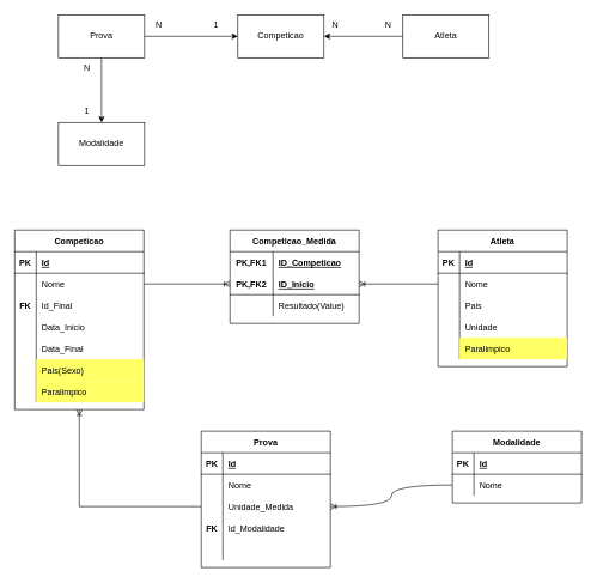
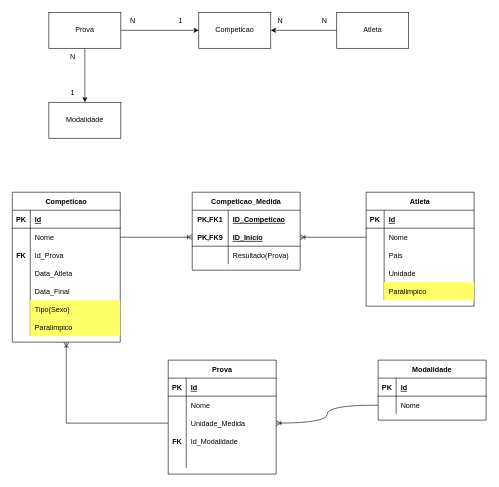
  <mxCell id="0" />
  <mxCell id="1" parent="0" />
  <mxCell id="2" value="Competicao" style="shape=table;startSize=30;container=1;collapsible=1;childLayout=tableLayout;fixedRows=1;rowLines=0;fontStyle=1;align=center;resizeLast=1;" vertex="1" parent="1"><mxGeometry x="20" y="320" width="180" height="250" as="geometry" /></mxCell>
  <mxCell id="3" value="" style="shape=tableRow;horizontal=0;startSize=0;swimlaneHead=0;swimlaneBody=0;fillColor=none;collapsible=0;dropTarget=0;points=[[0,0.5],[1,0.5]];portConstraint=eastwest;top=0;left=0;right=0;bottom=1;" vertex="1" parent="2"><mxGeometry y="30" width="180" height="30" as="geometry" /></mxCell>
  <mxCell id="4" value="PK" style="shape=partialRectangle;connectable=0;fillColor=none;top=0;left=0;bottom=0;right=0;fontStyle=1;overflow=hidden;" vertex="1" parent="3"><mxGeometry width="30" height="30" as="geometry"><mxRectangle width="30" height="30" as="alternateBounds" /></mxGeometry></mxCell>
  <mxCell id="5" value="Id" style="shape=partialRectangle;connectable=0;fillColor=none;top=0;left=0;bottom=0;right=0;align=left;spacingLeft=6;fontStyle=5;overflow=hidden;" vertex="1" parent="3"><mxGeometry x="30" width="150" height="30" as="geometry"><mxRectangle width="150" height="30" as="alternateBounds" /></mxGeometry></mxCell>
  <mxCell id="6" value="" style="shape=tableRow;horizontal=0;startSize=0;swimlaneHead=0;swimlaneBody=0;fillColor=none;collapsible=0;dropTarget=0;points=[[0,0.5],[1,0.5]];portConstraint=eastwest;top=0;left=0;right=0;bottom=0;" vertex="1" parent="2"><mxGeometry y="60" width="180" height="30" as="geometry" /></mxCell>
  <mxCell id="7" value="" style="shape=partialRectangle;connectable=0;fillColor=none;top=0;left=0;bottom=0;right=0;editable=1;overflow=hidden;" vertex="1" parent="6"><mxGeometry width="30" height="30" as="geometry"><mxRectangle width="30" height="30" as="alternateBounds" /></mxGeometry></mxCell>
  <mxCell id="8" value="Nome" style="shape=partialRectangle;connectable=0;fillColor=none;top=0;left=0;bottom=0;right=0;align=left;spacingLeft=6;overflow=hidden;" vertex="1" parent="6"><mxGeometry x="30" width="150" height="30" as="geometry"><mxRectangle width="150" height="30" as="alternateBounds" /></mxGeometry></mxCell>
  <mxCell id="9" value="" style="shape=tableRow;horizontal=0;startSize=0;swimlaneHead=0;swimlaneBody=0;fillColor=none;collapsible=0;dropTarget=0;points=[[0,0.5],[1,0.5]];portConstraint=eastwest;top=0;left=0;right=0;bottom=0;" vertex="1" parent="2"><mxGeometry y="90" width="180" height="30" as="geometry" /></mxCell>
  <mxCell id="10" value="FK" style="shape=partialRectangle;connectable=0;fillColor=none;top=0;left=0;bottom=0;right=0;editable=1;overflow=hidden;fontStyle=1" vertex="1" parent="9"><mxGeometry width="30" height="30" as="geometry"><mxRectangle width="30" height="30" as="alternateBounds" /></mxGeometry></mxCell>
- <mxCell id="11" value="Id_Final" style="shape=partialRectangle;connectable=0;fillColor=none;top=0;left=0;bottom=0;right=0;align=left;spacingLeft=6;overflow=hidden;" vertex="1" parent="9"><mxGeometry x="30" width="150" height="30" as="geometry"><mxRectangle width="150" height="30" as="alternateBounds" /></mxGeometry></mxCell>
+ <mxCell id="11" value="Id_Prova" style="shape=partialRectangle;connectable=0;fillColor=none;top=0;left=0;bottom=0;right=0;align=left;spacingLeft=6;overflow=hidden;" vertex="1" parent="9"><mxGeometry x="30" width="150" height="30" as="geometry"><mxRectangle width="150" height="30" as="alternateBounds" /></mxGeometry></mxCell>
  <mxCell id="12" value="" style="shape=tableRow;horizontal=0;startSize=0;swimlaneHead=0;swimlaneBody=0;fillColor=none;collapsible=0;dropTarget=0;points=[[0,0.5],[1,0.5]];portConstraint=eastwest;top=0;left=0;right=0;bottom=0;" vertex="1" parent="2"><mxGeometry y="120" width="180" height="30" as="geometry" /></mxCell>
  <mxCell id="13" value="" style="shape=partialRectangle;connectable=0;fillColor=none;top=0;left=0;bottom=0;right=0;editable=1;overflow=hidden;" vertex="1" parent="12"><mxGeometry width="30" height="30" as="geometry"><mxRectangle width="30" height="30" as="alternateBounds" /></mxGeometry></mxCell>
- <mxCell id="14" value="Data_Inicio" style="shape=partialRectangle;connectable=0;fillColor=none;top=0;left=0;bottom=0;right=0;align=left;spacingLeft=6;overflow=hidden;" vertex="1" parent="12"><mxGeometry x="30" width="150" height="30" as="geometry"><mxRectangle width="150" height="30" as="alternateBounds" /></mxGeometry></mxCell>
+ <mxCell id="14" value="Data_Atleta" style="shape=partialRectangle;connectable=0;fillColor=none;top=0;left=0;bottom=0;right=0;align=left;spacingLeft=6;overflow=hidden;" vertex="1" parent="12"><mxGeometry x="30" width="150" height="30" as="geometry"><mxRectangle width="150" height="30" as="alternateBounds" /></mxGeometry></mxCell>
  <mxCell id="15" value="" style="shape=tableRow;horizontal=0;startSize=0;swimlaneHead=0;swimlaneBody=0;fillColor=none;collapsible=0;dropTarget=0;points=[[0,0.5],[1,0.5]];portConstraint=eastwest;top=0;left=0;right=0;bottom=0;" vertex="1" parent="2"><mxGeometry y="150" width="180" height="30" as="geometry" /></mxCell>
  <mxCell id="16" value="" style="shape=partialRectangle;connectable=0;fillColor=none;top=0;left=0;bottom=0;right=0;editable=1;overflow=hidden;" vertex="1" parent="15"><mxGeometry width="30" height="30" as="geometry"><mxRectangle width="30" height="30" as="alternateBounds" /></mxGeometry></mxCell>
  <mxCell id="17" value="Data_Final" style="shape=partialRectangle;connectable=0;fillColor=none;top=0;left=0;bottom=0;right=0;align=left;spacingLeft=6;overflow=hidden;" vertex="1" parent="15"><mxGeometry x="30" width="150" height="30" as="geometry"><mxRectangle width="150" height="30" as="alternateBounds" /></mxGeometry></mxCell>
  <mxCell id="18" value="" style="shape=tableRow;horizontal=0;startSize=0;swimlaneHead=0;swimlaneBody=0;fillColor=none;collapsible=0;dropTarget=0;points=[[0,0.5],[1,0.5]];portConstraint=eastwest;top=0;left=0;right=0;bottom=0;" vertex="1" parent="2"><mxGeometry y="180" width="180" height="30" as="geometry" /></mxCell>
  <mxCell id="19" value="" style="shape=partialRectangle;connectable=0;fillColor=none;top=0;left=0;bottom=0;right=0;editable=1;overflow=hidden;" vertex="1" parent="18"><mxGeometry width="30" height="30" as="geometry"><mxRectangle width="30" height="30" as="alternateBounds" /></mxGeometry></mxCell>
- <mxCell id="20" value="Pais(Sexo)" style="shape=partialRectangle;connectable=0;fillColor=#FFFF66;top=0;left=0;bottom=0;right=0;align=left;spacingLeft=6;overflow=hidden;" vertex="1" parent="18"><mxGeometry x="30" width="150" height="30" as="geometry"><mxRectangle width="150" height="30" as="alternateBounds" /></mxGeometry></mxCell>
+ <mxCell id="20" value="Tipo(Sexo)" style="shape=partialRectangle;connectable=0;fillColor=#FFFF66;top=0;left=0;bottom=0;right=0;align=left;spacingLeft=6;overflow=hidden;" vertex="1" parent="18"><mxGeometry x="30" width="150" height="30" as="geometry"><mxRectangle width="150" height="30" as="alternateBounds" /></mxGeometry></mxCell>
  <mxCell id="21" value="" style="shape=tableRow;horizontal=0;startSize=0;swimlaneHead=0;swimlaneBody=0;fillColor=none;collapsible=0;dropTarget=0;points=[[0,0.5],[1,0.5]];portConstraint=eastwest;top=0;left=0;right=0;bottom=0;" vertex="1" parent="2"><mxGeometry y="210" width="180" height="30" as="geometry" /></mxCell>
  <mxCell id="22" value="" style="shape=partialRectangle;connectable=0;fillColor=none;top=0;left=0;bottom=0;right=0;editable=1;overflow=hidden;" vertex="1" parent="21"><mxGeometry width="30" height="30" as="geometry"><mxRectangle width="30" height="30" as="alternateBounds" /></mxGeometry></mxCell>
  <mxCell id="23" value="Paralimpico" style="shape=partialRectangle;connectable=0;fillColor=#FFFF66;top=0;left=0;bottom=0;right=0;align=left;spacingLeft=6;overflow=hidden;" vertex="1" parent="21"><mxGeometry x="30" width="150" height="30" as="geometry"><mxRectangle width="150" height="30" as="alternateBounds" /></mxGeometry></mxCell>
  <mxCell id="24" value="Atleta" style="shape=table;startSize=30;container=1;collapsible=1;childLayout=tableLayout;fixedRows=1;rowLines=0;fontStyle=1;align=center;resizeLast=1;" vertex="1" parent="1"><mxGeometry x="610" y="320" width="180" height="190" as="geometry" /></mxCell>
  <mxCell id="25" value="" style="shape=tableRow;horizontal=0;startSize=0;swimlaneHead=0;swimlaneBody=0;fillColor=none;collapsible=0;dropTarget=0;points=[[0,0.5],[1,0.5]];portConstraint=eastwest;top=0;left=0;right=0;bottom=1;" vertex="1" parent="24"><mxGeometry y="30" width="180" height="30" as="geometry" /></mxCell>
  <mxCell id="26" value="PK" style="shape=partialRectangle;connectable=0;fillColor=none;top=0;left=0;bottom=0;right=0;fontStyle=1;overflow=hidden;" vertex="1" parent="25"><mxGeometry width="30" height="30" as="geometry"><mxRectangle width="30" height="30" as="alternateBounds" /></mxGeometry></mxCell>
  <mxCell id="27" value="Id" style="shape=partialRectangle;connectable=0;fillColor=none;top=0;left=0;bottom=0;right=0;align=left;spacingLeft=6;fontStyle=5;overflow=hidden;" vertex="1" parent="25"><mxGeometry x="30" width="150" height="30" as="geometry"><mxRectangle width="150" height="30" as="alternateBounds" /></mxGeometry></mxCell>
  <mxCell id="28" value="" style="shape=tableRow;horizontal=0;startSize=0;swimlaneHead=0;swimlaneBody=0;fillColor=none;collapsible=0;dropTarget=0;points=[[0,0.5],[1,0.5]];portConstraint=eastwest;top=0;left=0;right=0;bottom=0;" vertex="1" parent="24"><mxGeometry y="60" width="180" height="30" as="geometry" /></mxCell>
  <mxCell id="29" value="" style="shape=partialRectangle;connectable=0;fillColor=none;top=0;left=0;bottom=0;right=0;editable=1;overflow=hidden;" vertex="1" parent="28"><mxGeometry width="30" height="30" as="geometry"><mxRectangle width="30" height="30" as="alternateBounds" /></mxGeometry></mxCell>
  <mxCell id="30" value="Nome" style="shape=partialRectangle;connectable=0;fillColor=none;top=0;left=0;bottom=0;right=0;align=left;spacingLeft=6;overflow=hidden;" vertex="1" parent="28"><mxGeometry x="30" width="150" height="30" as="geometry"><mxRectangle width="150" height="30" as="alternateBounds" /></mxGeometry></mxCell>
  <mxCell id="31" value="" style="shape=tableRow;horizontal=0;startSize=0;swimlaneHead=0;swimlaneBody=0;fillColor=none;collapsible=0;dropTarget=0;points=[[0,0.5],[1,0.5]];portConstraint=eastwest;top=0;left=0;right=0;bottom=0;" vertex="1" parent="24"><mxGeometry y="90" width="180" height="30" as="geometry" /></mxCell>
  <mxCell id="32" value="" style="shape=partialRectangle;connectable=0;fillColor=none;top=0;left=0;bottom=0;right=0;editable=1;overflow=hidden;" vertex="1" parent="31"><mxGeometry width="30" height="30" as="geometry"><mxRectangle width="30" height="30" as="alternateBounds" /></mxGeometry></mxCell>
  <mxCell id="33" value="Pais" style="shape=partialRectangle;connectable=0;fillColor=none;top=0;left=0;bottom=0;right=0;align=left;spacingLeft=6;overflow=hidden;" vertex="1" parent="31"><mxGeometry x="30" width="150" height="30" as="geometry"><mxRectangle width="150" height="30" as="alternateBounds" /></mxGeometry></mxCell>
  <mxCell id="34" value="" style="shape=tableRow;horizontal=0;startSize=0;swimlaneHead=0;swimlaneBody=0;fillColor=none;collapsible=0;dropTarget=0;points=[[0,0.5],[1,0.5]];portConstraint=eastwest;top=0;left=0;right=0;bottom=0;" vertex="1" parent="24"><mxGeometry y="120" width="180" height="30" as="geometry" /></mxCell>
  <mxCell id="35" value="" style="shape=partialRectangle;connectable=0;fillColor=none;top=0;left=0;bottom=0;right=0;editable=1;overflow=hidden;" vertex="1" parent="34"><mxGeometry width="30" height="30" as="geometry"><mxRectangle width="30" height="30" as="alternateBounds" /></mxGeometry></mxCell>
  <mxCell id="36" value="Unidade" style="shape=partialRectangle;connectable=0;fillColor=none;top=0;left=0;bottom=0;right=0;align=left;spacingLeft=6;overflow=hidden;" vertex="1" parent="34"><mxGeometry x="30" width="150" height="30" as="geometry"><mxRectangle width="150" height="30" as="alternateBounds" /></mxGeometry></mxCell>
  <mxCell id="37" value="" style="shape=tableRow;horizontal=0;startSize=0;swimlaneHead=0;swimlaneBody=0;fillColor=none;collapsible=0;dropTarget=0;points=[[0,0.5],[1,0.5]];portConstraint=eastwest;top=0;left=0;right=0;bottom=0;" vertex="1" parent="24"><mxGeometry y="150" width="180" height="30" as="geometry" /></mxCell>
  <mxCell id="38" value="" style="shape=partialRectangle;connectable=0;fillColor=none;top=0;left=0;bottom=0;right=0;editable=1;overflow=hidden;" vertex="1" parent="37"><mxGeometry width="30" height="30" as="geometry"><mxRectangle width="30" height="30" as="alternateBounds" /></mxGeometry></mxCell>
  <mxCell id="39" value="Paralimpico" style="shape=partialRectangle;connectable=0;fillColor=#FFFF66;top=0;left=0;bottom=0;right=0;align=left;spacingLeft=6;overflow=hidden;" vertex="1" parent="37"><mxGeometry x="30" width="150" height="30" as="geometry"><mxRectangle width="150" height="30" as="alternateBounds" /></mxGeometry></mxCell>
  <mxCell id="40" value="Modalidade" style="shape=table;startSize=30;container=1;collapsible=1;childLayout=tableLayout;fixedRows=1;rowLines=0;fontStyle=1;align=center;resizeLast=1;" vertex="1" parent="1"><mxGeometry x="630" y="600" width="180" height="100" as="geometry" /></mxCell>
  <mxCell id="41" value="" style="shape=tableRow;horizontal=0;startSize=0;swimlaneHead=0;swimlaneBody=0;fillColor=none;collapsible=0;dropTarget=0;points=[[0,0.5],[1,0.5]];portConstraint=eastwest;top=0;left=0;right=0;bottom=1;" vertex="1" parent="40"><mxGeometry y="30" width="180" height="30" as="geometry" /></mxCell>
  <mxCell id="42" value="PK" style="shape=partialRectangle;connectable=0;fillColor=none;top=0;left=0;bottom=0;right=0;fontStyle=1;overflow=hidden;" vertex="1" parent="41"><mxGeometry width="30" height="30" as="geometry"><mxRectangle width="30" height="30" as="alternateBounds" /></mxGeometry></mxCell>
  <mxCell id="43" value="Id" style="shape=partialRectangle;connectable=0;fillColor=none;top=0;left=0;bottom=0;right=0;align=left;spacingLeft=6;fontStyle=5;overflow=hidden;" vertex="1" parent="41"><mxGeometry x="30" width="150" height="30" as="geometry"><mxRectangle width="150" height="30" as="alternateBounds" /></mxGeometry></mxCell>
  <mxCell id="44" value="" style="shape=tableRow;horizontal=0;startSize=0;swimlaneHead=0;swimlaneBody=0;fillColor=none;collapsible=0;dropTarget=0;points=[[0,0.5],[1,0.5]];portConstraint=eastwest;top=0;left=0;right=0;bottom=0;" vertex="1" parent="40"><mxGeometry y="60" width="180" height="30" as="geometry" /></mxCell>
  <mxCell id="45" value="" style="shape=partialRectangle;connectable=0;fillColor=none;top=0;left=0;bottom=0;right=0;editable=1;overflow=hidden;" vertex="1" parent="44"><mxGeometry width="30" height="30" as="geometry"><mxRectangle width="30" height="30" as="alternateBounds" /></mxGeometry></mxCell>
  <mxCell id="46" value="Nome" style="shape=partialRectangle;connectable=0;fillColor=none;top=0;left=0;bottom=0;right=0;align=left;spacingLeft=6;overflow=hidden;" vertex="1" parent="44"><mxGeometry x="30" width="150" height="30" as="geometry"><mxRectangle width="150" height="30" as="alternateBounds" /></mxGeometry></mxCell>
  <mxCell id="47" value="Prova" style="shape=table;startSize=30;container=1;collapsible=1;childLayout=tableLayout;fixedRows=1;rowLines=0;fontStyle=1;align=center;resizeLast=1;" vertex="1" parent="1"><mxGeometry x="280" y="600" width="180" height="190" as="geometry" /></mxCell>
  <mxCell id="48" value="" style="shape=tableRow;horizontal=0;startSize=0;swimlaneHead=0;swimlaneBody=0;fillColor=none;collapsible=0;dropTarget=0;points=[[0,0.5],[1,0.5]];portConstraint=eastwest;top=0;left=0;right=0;bottom=1;" vertex="1" parent="47"><mxGeometry y="30" width="180" height="30" as="geometry" /></mxCell>
  <mxCell id="49" value="PK" style="shape=partialRectangle;connectable=0;fillColor=none;top=0;left=0;bottom=0;right=0;fontStyle=1;overflow=hidden;" vertex="1" parent="48"><mxGeometry width="30" height="30" as="geometry"><mxRectangle width="30" height="30" as="alternateBounds" /></mxGeometry></mxCell>
  <mxCell id="50" value="Id" style="shape=partialRectangle;connectable=0;fillColor=none;top=0;left=0;bottom=0;right=0;align=left;spacingLeft=6;fontStyle=5;overflow=hidden;" vertex="1" parent="48"><mxGeometry x="30" width="150" height="30" as="geometry"><mxRectangle width="150" height="30" as="alternateBounds" /></mxGeometry></mxCell>
  <mxCell id="51" value="" style="shape=tableRow;horizontal=0;startSize=0;swimlaneHead=0;swimlaneBody=0;fillColor=none;collapsible=0;dropTarget=0;points=[[0,0.5],[1,0.5]];portConstraint=eastwest;top=0;left=0;right=0;bottom=0;" vertex="1" parent="47"><mxGeometry y="60" width="180" height="30" as="geometry" /></mxCell>
  <mxCell id="52" value="" style="shape=partialRectangle;connectable=0;fillColor=none;top=0;left=0;bottom=0;right=0;editable=1;overflow=hidden;" vertex="1" parent="51"><mxGeometry width="30" height="30" as="geometry"><mxRectangle width="30" height="30" as="alternateBounds" /></mxGeometry></mxCell>
  <mxCell id="53" value="Nome" style="shape=partialRectangle;connectable=0;fillColor=none;top=0;left=0;bottom=0;right=0;align=left;spacingLeft=6;overflow=hidden;" vertex="1" parent="51"><mxGeometry x="30" width="150" height="30" as="geometry"><mxRectangle width="150" height="30" as="alternateBounds" /></mxGeometry></mxCell>
  <mxCell id="54" value="" style="shape=tableRow;horizontal=0;startSize=0;swimlaneHead=0;swimlaneBody=0;fillColor=none;collapsible=0;dropTarget=0;points=[[0,0.5],[1,0.5]];portConstraint=eastwest;top=0;left=0;right=0;bottom=0;" vertex="1" parent="47"><mxGeometry y="90" width="180" height="30" as="geometry" /></mxCell>
  <mxCell id="55" value="" style="shape=partialRectangle;connectable=0;fillColor=none;top=0;left=0;bottom=0;right=0;editable=1;overflow=hidden;" vertex="1" parent="54"><mxGeometry width="30" height="30" as="geometry"><mxRectangle width="30" height="30" as="alternateBounds" /></mxGeometry></mxCell>
  <mxCell id="56" value="Unidade_Medida" style="shape=partialRectangle;connectable=0;fillColor=none;top=0;left=0;bottom=0;right=0;align=left;spacingLeft=6;overflow=hidden;" vertex="1" parent="54"><mxGeometry x="30" width="150" height="30" as="geometry"><mxRectangle width="150" height="30" as="alternateBounds" /></mxGeometry></mxCell>
  <mxCell id="57" value="" style="shape=tableRow;horizontal=0;startSize=0;swimlaneHead=0;swimlaneBody=0;fillColor=none;collapsible=0;dropTarget=0;points=[[0,0.5],[1,0.5]];portConstraint=eastwest;top=0;left=0;right=0;bottom=0;" vertex="1" parent="47"><mxGeometry y="120" width="180" height="30" as="geometry" /></mxCell>
  <mxCell id="58" value="FK" style="shape=partialRectangle;connectable=0;fillColor=none;top=0;left=0;bottom=0;right=0;editable=1;overflow=hidden;fontStyle=1" vertex="1" parent="57"><mxGeometry width="30" height="30" as="geometry"><mxRectangle width="30" height="30" as="alternateBounds" /></mxGeometry></mxCell>
  <mxCell id="59" value="Id_Modalidade" style="shape=partialRectangle;connectable=0;fillColor=none;top=0;left=0;bottom=0;right=0;align=left;spacingLeft=6;overflow=hidden;" vertex="1" parent="57"><mxGeometry x="30" width="150" height="30" as="geometry"><mxRectangle width="150" height="30" as="alternateBounds" /></mxGeometry></mxCell>
  <mxCell id="60" value="" style="shape=tableRow;horizontal=0;startSize=0;swimlaneHead=0;swimlaneBody=0;fillColor=none;collapsible=0;dropTarget=0;points=[[0,0.5],[1,0.5]];portConstraint=eastwest;top=0;left=0;right=0;bottom=0;" vertex="1" parent="47"><mxGeometry y="150" width="180" height="30" as="geometry" /></mxCell>
  <mxCell id="61" value="" style="shape=partialRectangle;connectable=0;fillColor=none;top=0;left=0;bottom=0;right=0;editable=1;overflow=hidden;" vertex="1" parent="60"><mxGeometry width="30" height="30" as="geometry"><mxRectangle width="30" height="30" as="alternateBounds" /></mxGeometry></mxCell>
  <mxCell id="62" value="" style="shape=partialRectangle;connectable=0;fillColor=none;top=0;left=0;bottom=0;right=0;align=left;spacingLeft=6;overflow=hidden;" vertex="1" parent="60"><mxGeometry x="30" width="150" height="30" as="geometry"><mxRectangle width="150" height="30" as="alternateBounds" /></mxGeometry></mxCell>
  <mxCell id="63" value="Competicao_Medida" style="shape=table;startSize=30;container=1;collapsible=1;childLayout=tableLayout;fixedRows=1;rowLines=0;fontStyle=1;align=center;resizeLast=1;" vertex="1" parent="1"><mxGeometry x="320" y="320" width="180" height="130" as="geometry" /></mxCell>
  <mxCell id="64" value="" style="shape=tableRow;horizontal=0;startSize=0;swimlaneHead=0;swimlaneBody=0;fillColor=none;collapsible=0;dropTarget=0;points=[[0,0.5],[1,0.5]];portConstraint=eastwest;top=0;left=0;right=0;bottom=0;" vertex="1" parent="63"><mxGeometry y="30" width="180" height="30" as="geometry" /></mxCell>
  <mxCell id="65" value="PK,FK1" style="shape=partialRectangle;connectable=0;fillColor=none;top=0;left=0;bottom=0;right=0;fontStyle=1;overflow=hidden;" vertex="1" parent="64"><mxGeometry width="60" height="30" as="geometry"><mxRectangle width="60" height="30" as="alternateBounds" /></mxGeometry></mxCell>
  <mxCell id="66" value="ID_Competicao" style="shape=partialRectangle;connectable=0;fillColor=none;top=0;left=0;bottom=0;right=0;align=left;spacingLeft=6;fontStyle=5;overflow=hidden;" vertex="1" parent="64"><mxGeometry x="60" width="120" height="30" as="geometry"><mxRectangle width="120" height="30" as="alternateBounds" /></mxGeometry></mxCell>
  <mxCell id="67" value="" style="shape=tableRow;horizontal=0;startSize=0;swimlaneHead=0;swimlaneBody=0;fillColor=none;collapsible=0;dropTarget=0;points=[[0,0.5],[1,0.5]];portConstraint=eastwest;top=0;left=0;right=0;bottom=1;" vertex="1" parent="63"><mxGeometry y="60" width="180" height="30" as="geometry" /></mxCell>
- <mxCell id="68" value="PK,FK2" style="shape=partialRectangle;connectable=0;fillColor=none;top=0;left=0;bottom=0;right=0;fontStyle=1;overflow=hidden;" vertex="1" parent="67"><mxGeometry width="60" height="30" as="geometry"><mxRectangle width="60" height="30" as="alternateBounds" /></mxGeometry></mxCell>
+ <mxCell id="68" value="PK,FK9" style="shape=partialRectangle;connectable=0;fillColor=none;top=0;left=0;bottom=0;right=0;fontStyle=1;overflow=hidden;" vertex="1" parent="67"><mxGeometry width="60" height="30" as="geometry"><mxRectangle width="60" height="30" as="alternateBounds" /></mxGeometry></mxCell>
  <mxCell id="69" value="ID_Inicio" style="shape=partialRectangle;connectable=0;fillColor=none;top=0;left=0;bottom=0;right=0;align=left;spacingLeft=6;fontStyle=5;overflow=hidden;" vertex="1" parent="67"><mxGeometry x="60" width="120" height="30" as="geometry"><mxRectangle width="120" height="30" as="alternateBounds" /></mxGeometry></mxCell>
  <mxCell id="70" value="" style="shape=tableRow;horizontal=0;startSize=0;swimlaneHead=0;swimlaneBody=0;fillColor=none;collapsible=0;dropTarget=0;points=[[0,0.5],[1,0.5]];portConstraint=eastwest;top=0;left=0;right=0;bottom=0;" vertex="1" parent="63"><mxGeometry y="90" width="180" height="30" as="geometry" /></mxCell>
  <mxCell id="71" value="" style="shape=partialRectangle;connectable=0;fillColor=none;top=0;left=0;bottom=0;right=0;editable=1;overflow=hidden;" vertex="1" parent="70"><mxGeometry width="60" height="30" as="geometry"><mxRectangle width="60" height="30" as="alternateBounds" /></mxGeometry></mxCell>
- <mxCell id="72" value="Resultado(Value)" style="shape=partialRectangle;connectable=0;fillColor=none;top=0;left=0;bottom=0;right=0;align=left;spacingLeft=6;overflow=hidden;" vertex="1" parent="70"><mxGeometry x="60" width="120" height="30" as="geometry"><mxRectangle width="120" height="30" as="alternateBounds" /></mxGeometry></mxCell>
+ <mxCell id="72" value="Resultado(Prova)" style="shape=partialRectangle;connectable=0;fillColor=none;top=0;left=0;bottom=0;right=0;align=left;spacingLeft=6;overflow=hidden;" vertex="1" parent="70"><mxGeometry x="60" width="120" height="30" as="geometry"><mxRectangle width="120" height="30" as="alternateBounds" /></mxGeometry></mxCell>
  <mxCell id="73" value="" style="fontSize=12;html=1;endArrow=ERoneToMany;rounded=0;entryX=1;entryY=0.5;entryDx=0;entryDy=0;exitX=0;exitY=0.5;exitDx=0;exitDy=0;edgeStyle=orthogonalEdgeStyle;curved=1;" edge="1" parent="1" source="44" target="54"><mxGeometry width="100" height="100" relative="1" as="geometry"><mxPoint x="630" y="705" as="sourcePoint" /><mxPoint x="570" y="510" as="targetPoint" /></mxGeometry></mxCell>
  <mxCell id="74" value="" style="edgeStyle=orthogonalEdgeStyle;fontSize=12;html=1;endArrow=ERoneToMany;rounded=0;exitX=0;exitY=0.5;exitDx=0;exitDy=0;entryX=0.5;entryY=1;entryDx=0;entryDy=0;elbow=vertical;" edge="1" parent="1" source="54" target="2"><mxGeometry width="100" height="100" relative="1" as="geometry"><mxPoint x="30" y="745" as="sourcePoint" /><mxPoint x="130" y="645" as="targetPoint" /></mxGeometry></mxCell>
  <mxCell id="75" value="" style="fontSize=12;html=1;endArrow=ERoneToMany;rounded=0;exitX=1;exitY=0.5;exitDx=0;exitDy=0;entryX=0;entryY=0.5;entryDx=0;entryDy=0;" edge="1" parent="1" source="6" target="67"><mxGeometry width="100" height="100" relative="1" as="geometry"><mxPoint x="400" y="560" as="sourcePoint" /><mxPoint x="500" y="460" as="targetPoint" /></mxGeometry></mxCell>
  <mxCell id="76" value="" style="fontSize=12;html=1;endArrow=ERoneToMany;rounded=0;exitX=0;exitY=0.5;exitDx=0;exitDy=0;entryX=1;entryY=0.5;entryDx=0;entryDy=0;" edge="1" parent="1" source="28" target="67"><mxGeometry width="100" height="100" relative="1" as="geometry"><mxPoint x="400" y="560" as="sourcePoint" /><mxPoint x="500" y="460" as="targetPoint" /></mxGeometry></mxCell>
  <mxCell id="77" value="" style="group" vertex="1" connectable="0" parent="1"><mxGeometry x="81" y="20" width="600" height="210" as="geometry" /></mxCell>
  <mxCell id="78" value="Modalidade" style="rounded=0;whiteSpace=wrap;html=1;" vertex="1" parent="77"><mxGeometry y="150" width="120" height="60" as="geometry" /></mxCell>
  <mxCell id="79" style="edgeStyle=orthogonalEdgeStyle;rounded=0;orthogonalLoop=1;jettySize=auto;html=1;entryX=0.5;entryY=0;entryDx=0;entryDy=0;" edge="1" parent="77" source="80" target="78"><mxGeometry relative="1" as="geometry" /></mxCell>
  <mxCell id="80" value="Prova" style="rounded=0;whiteSpace=wrap;html=1;" vertex="1" parent="77"><mxGeometry width="120" height="60" as="geometry" /></mxCell>
  <mxCell id="81" value="Atleta" style="rounded=0;whiteSpace=wrap;html=1;" vertex="1" parent="77"><mxGeometry x="480" width="120" height="60" as="geometry" /></mxCell>
  <mxCell id="82" value="Competicao" style="rounded=0;whiteSpace=wrap;html=1;" vertex="1" parent="77"><mxGeometry x="250" width="120" height="60" as="geometry" /></mxCell>
  <mxCell id="83" style="edgeStyle=orthogonalEdgeStyle;rounded=0;orthogonalLoop=1;jettySize=auto;html=1;exitX=1;exitY=0.5;exitDx=0;exitDy=0;entryX=0;entryY=0.5;entryDx=0;entryDy=0;" edge="1" parent="77" source="80" target="82"><mxGeometry relative="1" as="geometry" /></mxCell>
  <mxCell id="84" style="edgeStyle=orthogonalEdgeStyle;rounded=0;orthogonalLoop=1;jettySize=auto;html=1;exitX=0;exitY=0.5;exitDx=0;exitDy=0;entryX=1;entryY=0.5;entryDx=0;entryDy=0;" edge="1" parent="77" source="81" target="82"><mxGeometry relative="1" as="geometry" /></mxCell>
  <mxCell id="85" value="1" style="text;html=1;strokeColor=none;fillColor=none;align=center;verticalAlign=middle;whiteSpace=wrap;rounded=0;" vertex="1" parent="77"><mxGeometry x="190" width="60" height="30" as="geometry" /></mxCell>
  <mxCell id="86" value="1" style="text;html=1;strokeColor=none;fillColor=none;align=center;verticalAlign=middle;whiteSpace=wrap;rounded=0;" vertex="1" parent="77"><mxGeometry x="10" y="120" width="60" height="30" as="geometry" /></mxCell>
  <mxCell id="87" value="N" style="text;html=1;strokeColor=none;fillColor=none;align=center;verticalAlign=middle;whiteSpace=wrap;rounded=0;" vertex="1" parent="77"><mxGeometry x="356" width="60" height="30" as="geometry" /></mxCell>
  <mxCell id="88" value="N" style="text;html=1;strokeColor=none;fillColor=none;align=center;verticalAlign=middle;whiteSpace=wrap;rounded=0;" vertex="1" parent="77"><mxGeometry x="110" width="60" height="30" as="geometry" /></mxCell>
  <mxCell id="89" value="N" style="text;html=1;strokeColor=none;fillColor=none;align=center;verticalAlign=middle;whiteSpace=wrap;rounded=0;" vertex="1" parent="77"><mxGeometry x="10" y="60" width="60" height="30" as="geometry" /></mxCell>
  <mxCell id="90" value="N" style="text;html=1;strokeColor=none;fillColor=none;align=center;verticalAlign=middle;whiteSpace=wrap;rounded=0;" vertex="1" parent="77"><mxGeometry x="430" width="60" height="30" as="geometry" /></mxCell>
